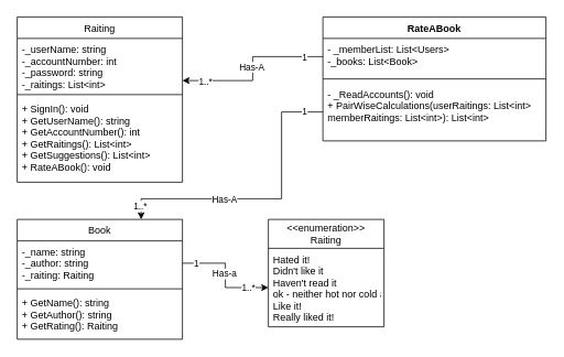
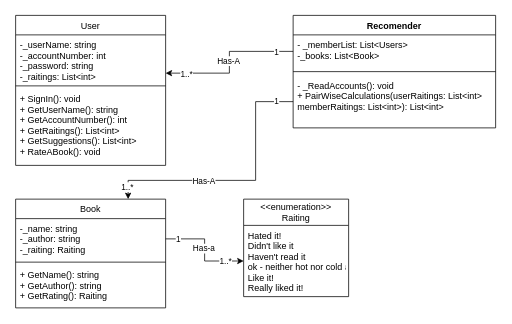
  <mxCell id="0" />
  <mxCell id="1" parent="0" />
- <mxCell id="2" value="Raiting" style="swimlane;fontStyle=0;align=center;verticalAlign=top;childLayout=stackLayout;horizontal=1;startSize=26;horizontalStack=0;resizeParent=1;resizeLast=0;collapsible=1;marginBottom=0;rounded=0;shadow=0;strokeWidth=1;" parent="1" vertex="1"><mxGeometry x="20" y="20" width="200" height="200" as="geometry"><mxRectangle x="230" y="140" width="160" height="26" as="alternateBounds" /></mxGeometry></mxCell>
+ <mxCell id="2" value="User" style="swimlane;fontStyle=0;align=center;verticalAlign=top;childLayout=stackLayout;horizontal=1;startSize=26;horizontalStack=0;resizeParent=1;resizeLast=0;collapsible=1;marginBottom=0;rounded=0;shadow=0;strokeWidth=1;" parent="1" vertex="1"><mxGeometry x="20" y="20" width="200" height="200" as="geometry"><mxRectangle x="230" y="140" width="160" height="26" as="alternateBounds" /></mxGeometry></mxCell>
  <mxCell id="3" value="-_userName: string&#10;-_accountNumber: int&#10;-_password: string&#10;-_raitings: List&lt;int&gt;" style="text;align=left;verticalAlign=top;spacingLeft=4;spacingRight=4;overflow=hidden;rotatable=0;points=[[0,0.5],[1,0.5]];portConstraint=eastwest;rounded=0;shadow=0;html=0;" parent="2" vertex="1"><mxGeometry y="26" width="200" height="64" as="geometry" /></mxCell>
  <mxCell id="4" value="" style="line;html=1;strokeWidth=1;align=left;verticalAlign=middle;spacingTop=-1;spacingLeft=3;spacingRight=3;rotatable=0;labelPosition=right;points=[];portConstraint=eastwest;" parent="2" vertex="1"><mxGeometry y="90" width="200" height="8" as="geometry" /></mxCell>
  <mxCell id="5" value="+ SignIn(): void&#10;+ GetUserName(): string&#10;+ GetAccountNumber(): int&#10;+ GetRaitings(): List&lt;int&gt;&#10;+ GetSuggestions(): List&lt;int&gt;&#10;+ RateABook(): void&#10;" style="text;align=left;verticalAlign=top;spacingLeft=4;spacingRight=4;overflow=hidden;rotatable=0;points=[[0,0.5],[1,0.5]];portConstraint=eastwest;" parent="2" vertex="1"><mxGeometry y="98" width="200" height="102" as="geometry" /></mxCell>
- <mxCell id="6" value="RateABook" style="swimlane;fontStyle=1;align=center;verticalAlign=top;childLayout=stackLayout;horizontal=1;startSize=26;horizontalStack=0;resizeParent=1;resizeParentMax=0;resizeLast=0;collapsible=1;marginBottom=0;" parent="1" vertex="1"><mxGeometry x="390" y="20" width="270" height="150" as="geometry" /></mxCell>
+ <mxCell id="6" value="Recomender" style="swimlane;fontStyle=1;align=center;verticalAlign=top;childLayout=stackLayout;horizontal=1;startSize=26;horizontalStack=0;resizeParent=1;resizeParentMax=0;resizeLast=0;collapsible=1;marginBottom=0;" parent="1" vertex="1"><mxGeometry x="390" y="20" width="270" height="150" as="geometry" /></mxCell>
  <mxCell id="7" value="- _memberList: List&lt;Users&gt;&#10;-_books: List&lt;Book&gt; " style="text;strokeColor=none;fillColor=none;align=left;verticalAlign=top;spacingLeft=4;spacingRight=4;overflow=hidden;rotatable=0;points=[[0,0.5],[1,0.5]];portConstraint=eastwest;" parent="6" vertex="1"><mxGeometry y="26" width="270" height="44" as="geometry" /></mxCell>
  <mxCell id="8" value="" style="line;strokeWidth=1;fillColor=none;align=left;verticalAlign=middle;spacingTop=-1;spacingLeft=3;spacingRight=3;rotatable=0;labelPosition=right;points=[];portConstraint=eastwest;" parent="6" vertex="1"><mxGeometry y="70" width="270" height="10" as="geometry" /></mxCell>
  <mxCell id="9" value="- _ReadAccounts(): void&#10;+ PairWiseCalculations(userRaitings: List&lt;int&gt;&#10;memberRaitings: List&lt;int&gt;): List&lt;int&gt;&#10;&#10;" style="text;strokeColor=none;fillColor=none;align=left;verticalAlign=top;spacingLeft=4;spacingRight=4;overflow=hidden;rotatable=0;points=[[0,0.5],[1,0.5]];portConstraint=eastwest;" parent="6" vertex="1"><mxGeometry y="80" width="270" height="70" as="geometry" /></mxCell>
  <mxCell id="10" style="edgeStyle=orthogonalEdgeStyle;rounded=0;orthogonalLoop=1;jettySize=auto;html=1;exitX=0;exitY=0.5;exitDx=0;exitDy=0;entryX=1;entryY=0.797;entryDx=0;entryDy=0;entryPerimeter=0;" parent="1" source="7" target="3" edge="1"><mxGeometry relative="1" as="geometry" /></mxCell>
  <mxCell id="11" value="Has-A" style="edgeLabel;html=1;align=center;verticalAlign=middle;resizable=0;points=[];" parent="10" vertex="1" connectable="0"><mxGeometry x="0.257" y="2" relative="1" as="geometry"><mxPoint x="9" y="-19" as="offset" /></mxGeometry></mxCell>
  <mxCell id="12" value="1..*" style="edgeLabel;html=1;align=center;verticalAlign=middle;resizable=0;points=[];" parent="10" vertex="1" connectable="0"><mxGeometry x="0.73" y="1" relative="1" as="geometry"><mxPoint as="offset" /></mxGeometry></mxCell>
  <mxCell id="13" value="1" style="edgeLabel;html=1;align=center;verticalAlign=middle;resizable=0;points=[];" parent="10" vertex="1" connectable="0"><mxGeometry x="-0.77" relative="1" as="geometry"><mxPoint as="offset" /></mxGeometry></mxCell>
  <mxCell id="14" value="Book" style="swimlane;fontStyle=0;align=center;verticalAlign=top;childLayout=stackLayout;horizontal=1;startSize=26;horizontalStack=0;resizeParent=1;resizeLast=0;collapsible=1;marginBottom=0;rounded=0;shadow=0;strokeWidth=1;" vertex="1" parent="1"><mxGeometry x="20" y="265" width="200" height="145" as="geometry"><mxRectangle x="230" y="140" width="160" height="26" as="alternateBounds" /></mxGeometry></mxCell>
  <mxCell id="15" value="-_name: string&#10;-_author: string&#10;-_raiting: Raiting" style="text;align=left;verticalAlign=top;spacingLeft=4;spacingRight=4;overflow=hidden;rotatable=0;points=[[0,0.5],[1,0.5]];portConstraint=eastwest;rounded=0;shadow=0;html=0;" vertex="1" parent="14"><mxGeometry y="26" width="200" height="54" as="geometry" /></mxCell>
  <mxCell id="16" value="" style="line;html=1;strokeWidth=1;align=left;verticalAlign=middle;spacingTop=-1;spacingLeft=3;spacingRight=3;rotatable=0;labelPosition=right;points=[];portConstraint=eastwest;" vertex="1" parent="14"><mxGeometry y="80" width="200" height="8" as="geometry" /></mxCell>
  <mxCell id="17" value="+ GetName(): string&#10;+ GetAuthor(): string&#10;+ GetRating(): Raiting" style="text;align=left;verticalAlign=top;spacingLeft=4;spacingRight=4;overflow=hidden;rotatable=0;points=[[0,0.5],[1,0.5]];portConstraint=eastwest;" vertex="1" parent="14"><mxGeometry y="88" width="200" height="52" as="geometry" /></mxCell>
  <mxCell id="18" style="edgeStyle=orthogonalEdgeStyle;rounded=0;orthogonalLoop=1;jettySize=auto;html=1;exitX=1;exitY=0.5;exitDx=0;exitDy=0;entryX=0;entryY=0.5;entryDx=0;entryDy=0;" edge="1" parent="1" source="15" target="23"><mxGeometry relative="1" as="geometry"><mxPoint x="350" y="515" as="targetPoint" /></mxGeometry></mxCell>
  <mxCell id="19" value="Has-a" style="edgeLabel;html=1;align=center;verticalAlign=middle;resizable=0;points=[];" vertex="1" connectable="0" parent="18"><mxGeometry x="0.133" y="1" relative="1" as="geometry"><mxPoint x="-2.83" y="-11.83" as="offset" /></mxGeometry></mxCell>
  <mxCell id="20" value="1..*" style="edgeLabel;html=1;align=center;verticalAlign=middle;resizable=0;points=[];" vertex="1" connectable="0" parent="18"><mxGeometry x="0.778" relative="1" as="geometry"><mxPoint x="-10" as="offset" /></mxGeometry></mxCell>
  <mxCell id="21" value="1" style="edgeLabel;html=1;align=center;verticalAlign=middle;resizable=0;points=[];" vertex="1" connectable="0" parent="18"><mxGeometry x="-0.756" relative="1" as="geometry"><mxPoint as="offset" /></mxGeometry></mxCell>
  <mxCell id="22" value="&lt;&lt;enumeration&gt;&gt;&#10;Raiting" style="swimlane;fontStyle=0;childLayout=stackLayout;horizontal=1;startSize=35;fillColor=none;horizontalStack=0;resizeParent=1;resizeParentMax=0;resizeLast=0;collapsible=1;marginBottom=0;" vertex="1" parent="1"><mxGeometry x="324" y="265" width="140" height="130" as="geometry" /></mxCell>
  <mxCell id="23" value="Hated it!&#10;Didn't like it&#10;Haven't read it&#10;ok - neither hot nor cold about it&#10;Like it!&#10;Really liked it!" style="text;strokeColor=none;fillColor=none;align=left;verticalAlign=top;spacingLeft=4;spacingRight=4;overflow=hidden;rotatable=0;points=[[0,0.5],[1,0.5]];portConstraint=eastwest;" vertex="1" parent="22"><mxGeometry y="35" width="140" height="95" as="geometry" /></mxCell>
  <mxCell id="24" style="edgeStyle=orthogonalEdgeStyle;rounded=0;orthogonalLoop=1;jettySize=auto;html=1;exitX=0;exitY=0.5;exitDx=0;exitDy=0;entryX=0.75;entryY=0;entryDx=0;entryDy=0;" edge="1" parent="1" source="9" target="14"><mxGeometry relative="1" as="geometry"><Array as="points"><mxPoint x="340" y="135" /><mxPoint x="340" y="240" /><mxPoint x="170" y="240" /></Array></mxGeometry></mxCell>
  <mxCell id="25" value="Has-A" style="edgeLabel;html=1;align=center;verticalAlign=middle;resizable=0;points=[];" vertex="1" connectable="0" parent="24"><mxGeometry x="0.059" y="1" relative="1" as="geometry"><mxPoint x="-40" y="-1" as="offset" /></mxGeometry></mxCell>
  <mxCell id="26" value="1..*" style="edgeLabel;html=1;align=center;verticalAlign=middle;resizable=0;points=[];" vertex="1" connectable="0" parent="24"><mxGeometry x="0.904" y="-2" relative="1" as="geometry"><mxPoint as="offset" /></mxGeometry></mxCell>
  <mxCell id="27" value="1" style="edgeLabel;html=1;align=center;verticalAlign=middle;resizable=0;points=[];" vertex="1" connectable="0" parent="24"><mxGeometry x="-0.866" y="-1" relative="1" as="geometry"><mxPoint as="offset" /></mxGeometry></mxCell>
